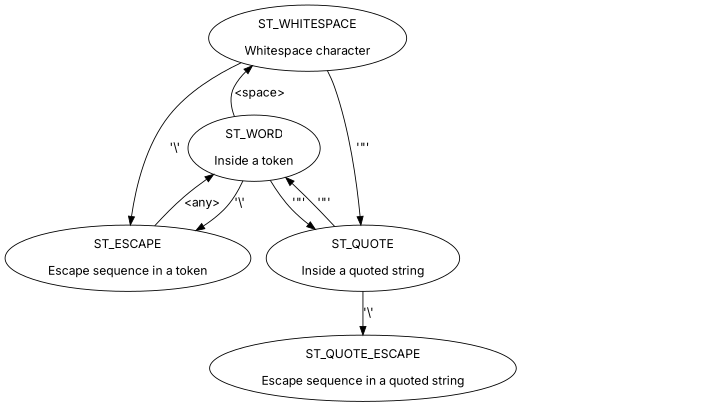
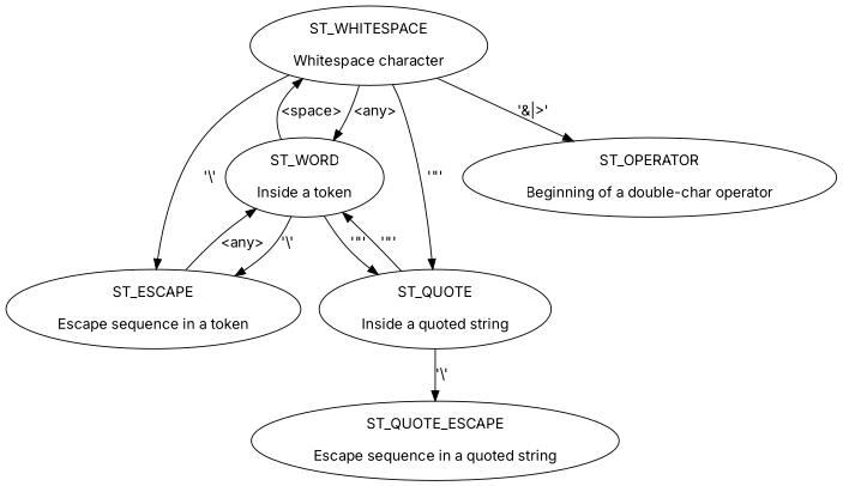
  digraph {
    fontname=Inter
    node [fontname=Inter]
    edge [fontname=Inter]
    ST_WHITESPACE [label="\N\n\nWhitespace character"]
    ST_WORD [label="\N\n\nInside a token"]
    ST_QUOTE [label="\N\n\nInside a quoted string"]
    ST_ESCAPE [label="\N\n\nEscape sequence in a token"]
+   ST_OPERATOR [label="\N\n\nBeginning of a double-char operator"]
    ST_QUOTE_ESCAPE [label="\N\n\nEscape sequence in a quoted string"]
+   ST_WHITESPACE -> ST_WORD [label="<any>"]
    ST_WHITESPACE -> ST_QUOTE [label="'\"'"]
    ST_WHITESPACE -> ST_ESCAPE [label="'\\'"]
+   ST_WHITESPACE -> ST_OPERATOR [label="'&|>'"]
    ST_WORD -> ST_WHITESPACE [label="<space>"]
    ST_WORD -> ST_QUOTE [label="'\"'"]
    ST_WORD -> ST_ESCAPE [label="'\\'"]
    ST_QUOTE -> ST_WORD [label="'\"'"]
    ST_QUOTE -> ST_QUOTE_ESCAPE [label="'\\'"]
    ST_ESCAPE -> ST_WORD [label="<any>"]
  }
